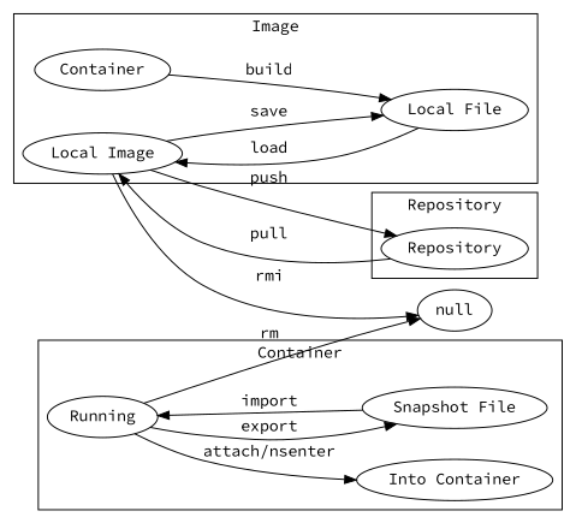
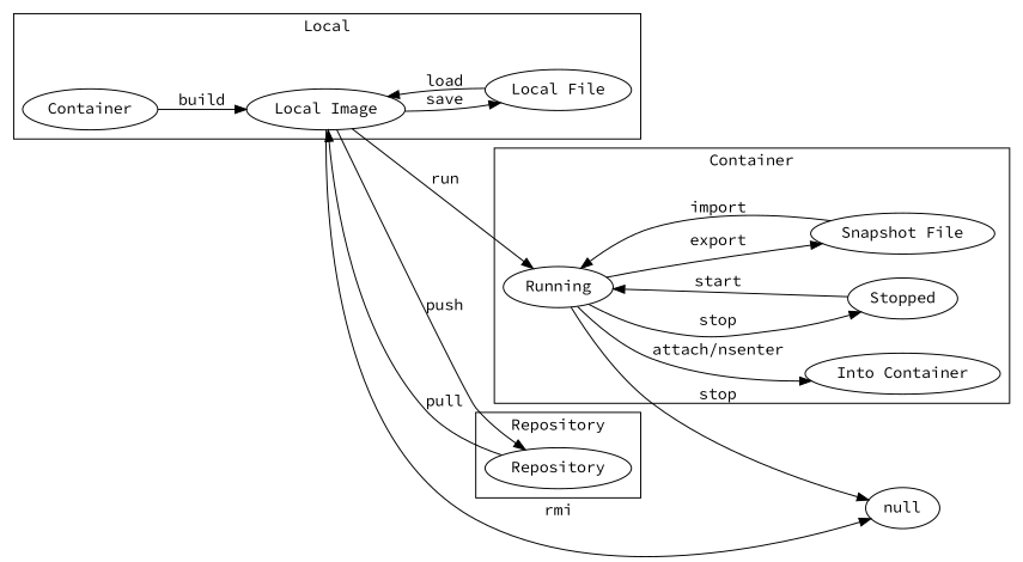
  digraph {
    fontname="Source Code Pro"
    rankdir=LR
    node [fontname="Source Code Pro" shape=ellipse]
    edge [fontname="Source Code Pro" style=solid]
    n1 [label="Local Image"]
    n2 [label=Container]
    n3 [label="Local File"]
    n4 [label=Running]
+   n5 [label=Stopped]
    n6 [label="Into Container"]
    n7 [label="Snapshot File"]
    n8 [label=Repository]
    null
    subgraph cluster_1 {
-     label=Image
+     label=Local
      n1
      n2
      n3
    }
    subgraph cluster_2 {
      label=Container
      n4
+     n5
      n6
      n7
    }
    subgraph cluster_3 {
      label=Repository
      n8
    }
    subgraph cluster_4 {
      label="Data Volumn"
    }
    n1 -> n3 [label=save]
+   n1 -> n4 [label=run]
    n1 -> n8 [label=push]
    n1 -> null [label=rmi]
-   n2 -> n3 [label=build]
+   n2 -> n1 [label=build]
    n3 -> n1 [label=load]
+   n4 -> n5 [label=stop]
    n4 -> n6 [label="attach/nsenter"]
    n4 -> n7 [label=export]
-   n4 -> null [label=rm]
+   n4 -> null [label=stop]
+   n5 -> n4 [label=start]
    n7 -> n4 [label=import]
    n8 -> n1 [label=pull]
  }
